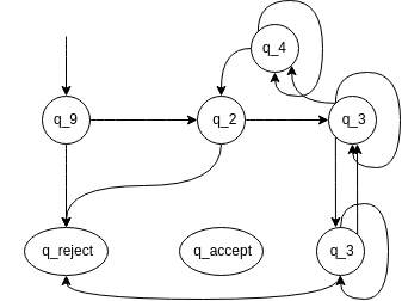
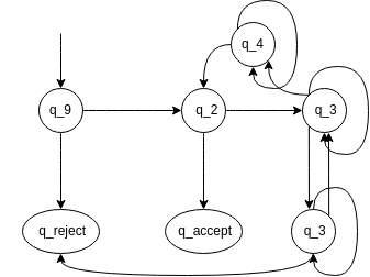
  <mxCell id="0" />
  <mxCell id="1" parent="0" />
  <mxCell id="2" style="edgeStyle=orthogonalEdgeStyle;curved=1;rounded=0;orthogonalLoop=1;jettySize=auto;html=1;exitX=0;exitY=0.5;exitDx=0;exitDy=0;" edge="1" parent="1" source="3" target="9"><mxGeometry relative="1" as="geometry" /></mxCell>
  <mxCell id="3" value="q_4" style="ellipse;whiteSpace=wrap;html=1;aspect=fixed;rounded=1;" vertex="1" parent="1"><mxGeometry x="210" y="20" width="40" height="40" as="geometry" /></mxCell>
  <mxCell id="4" style="edgeStyle=orthogonalEdgeStyle;curved=1;rounded=0;orthogonalLoop=1;jettySize=auto;html=1;exitX=1;exitY=1;exitDx=0;exitDy=0;" edge="1" parent="1" source="6"><mxGeometry relative="1" as="geometry"><mxPoint x="281" y="190" as="targetPoint" /></mxGeometry></mxCell>
  <mxCell id="5" style="edgeStyle=orthogonalEdgeStyle;curved=1;rounded=0;orthogonalLoop=1;jettySize=auto;html=1;exitX=0;exitY=1;exitDx=0;exitDy=0;entryX=1;entryY=1;entryDx=0;entryDy=0;" edge="1" parent="1" source="6" target="3"><mxGeometry relative="1" as="geometry" /></mxCell>
  <mxCell id="6" value="&lt;div&gt;&amp;nbsp;q_3&lt;/div&gt;" style="ellipse;whiteSpace=wrap;html=1;aspect=fixed;direction=south;rounded=1;" vertex="1" parent="1"><mxGeometry x="275" y="80" width="40" height="40" as="geometry" /></mxCell>
  <mxCell id="7" style="edgeStyle=orthogonalEdgeStyle;orthogonalLoop=1;jettySize=auto;html=1;exitX=1;exitY=0.5;exitDx=0;exitDy=0;entryX=0.5;entryY=1;entryDx=0;entryDy=0;curved=1;" edge="1" parent="1" source="9" target="6"><mxGeometry relative="1" as="geometry" /></mxCell>
- <mxCell id="8" style="edgeStyle=orthogonalEdgeStyle;orthogonalLoop=1;jettySize=auto;html=1;exitX=0.5;exitY=1;exitDx=0;exitDy=0;curved=1;" edge="1" parent="1" source="9" target="13"><mxGeometry relative="1" as="geometry" /></mxCell>
+ <mxCell id="8" style="edgeStyle=orthogonalEdgeStyle;orthogonalLoop=1;jettySize=auto;html=1;exitX=0.5;exitY=1;exitDx=0;exitDy=0;entryX=0.5;entryY=0;entryDx=0;entryDy=0;curved=1;" edge="1" parent="1" source="9" target="14"><mxGeometry relative="1" as="geometry" /></mxCell>
  <mxCell id="9" value="&amp;nbsp; q_2" style="ellipse;whiteSpace=wrap;html=1;aspect=fixed;rounded=1;" vertex="1" parent="1"><mxGeometry x="165" y="80" width="40" height="40" as="geometry" /></mxCell>
  <mxCell id="10" style="edgeStyle=orthogonalEdgeStyle;orthogonalLoop=1;jettySize=auto;html=1;exitX=1;exitY=0.5;exitDx=0;exitDy=0;entryX=0;entryY=0.5;entryDx=0;entryDy=0;curved=1;" edge="1" parent="1" source="12" target="9"><mxGeometry relative="1" as="geometry" /></mxCell>
  <mxCell id="11" style="edgeStyle=orthogonalEdgeStyle;orthogonalLoop=1;jettySize=auto;html=1;exitX=0.5;exitY=1;exitDx=0;exitDy=0;curved=1;" edge="1" parent="1" source="12" target="13"><mxGeometry relative="1" as="geometry" /></mxCell>
  <mxCell id="12" value="q_9" style="ellipse;whiteSpace=wrap;html=1;aspect=fixed;rounded=1;" vertex="1" parent="1"><mxGeometry x="35" y="80" width="40" height="40" as="geometry" /></mxCell>
  <mxCell id="13" value="&amp;nbsp;q_reject" style="ellipse;whiteSpace=wrap;html=1;rounded=1;" vertex="1" parent="1"><mxGeometry x="20" y="190" width="70" height="40" as="geometry" /></mxCell>
  <mxCell id="14" value="&amp;nbsp;q_accept" style="ellipse;whiteSpace=wrap;html=1;rounded=1;" vertex="1" parent="1"><mxGeometry x="150" y="190" width="70" height="40" as="geometry" /></mxCell>
  <mxCell id="15" value="" style="endArrow=classic;html=1;curved=1;" edge="1" parent="1"><mxGeometry width="50" height="50" relative="1" as="geometry"><mxPoint x="55" y="30" as="sourcePoint" /><mxPoint x="55" y="80" as="targetPoint" /></mxGeometry></mxCell>
  <mxCell id="16" style="edgeStyle=orthogonalEdgeStyle;rounded=0;orthogonalLoop=1;jettySize=auto;html=1;exitX=1;exitY=0.5;exitDx=0;exitDy=0;entryX=0.5;entryY=1;entryDx=0;entryDy=0;curved=1;" edge="1" parent="1" source="18" target="13"><mxGeometry relative="1" as="geometry" /></mxCell>
  <mxCell id="17" style="edgeStyle=orthogonalEdgeStyle;curved=1;rounded=0;orthogonalLoop=1;jettySize=auto;html=1;exitX=0;exitY=0;exitDx=0;exitDy=0;" edge="1" parent="1" source="18"><mxGeometry relative="1" as="geometry"><mxPoint x="299" y="120" as="targetPoint" /></mxGeometry></mxCell>
  <mxCell id="18" value="&lt;div&gt;&amp;nbsp;q_3&lt;/div&gt;" style="ellipse;whiteSpace=wrap;html=1;aspect=fixed;direction=south;rounded=1;" vertex="1" parent="1"><mxGeometry x="265" y="190" width="40" height="40" as="geometry" /></mxCell>
  <mxCell id="19" style="edgeStyle=orthogonalEdgeStyle;rounded=0;orthogonalLoop=1;jettySize=auto;html=1;exitX=0;exitY=1;exitDx=0;exitDy=0;curved=1;" edge="1" parent="1" source="6" target="6"><mxGeometry relative="1" as="geometry" /></mxCell>
  <mxCell id="20" style="edgeStyle=orthogonalEdgeStyle;rounded=0;orthogonalLoop=1;jettySize=auto;html=1;exitX=0;exitY=0.5;exitDx=0;exitDy=0;entryX=1;entryY=0.5;entryDx=0;entryDy=0;curved=1;" edge="1" parent="1" source="18" target="18"><mxGeometry relative="1" as="geometry" /></mxCell>
  <mxCell id="21" style="edgeStyle=orthogonalEdgeStyle;curved=1;rounded=0;orthogonalLoop=1;jettySize=auto;html=1;exitX=0;exitY=0;exitDx=0;exitDy=0;" edge="1" parent="1" source="3" target="3"><mxGeometry relative="1" as="geometry" /></mxCell>
